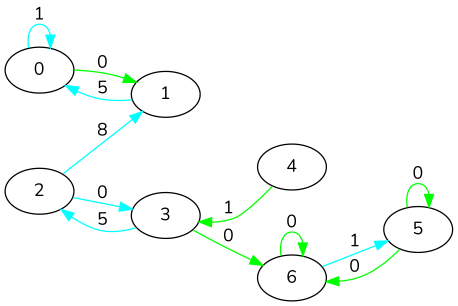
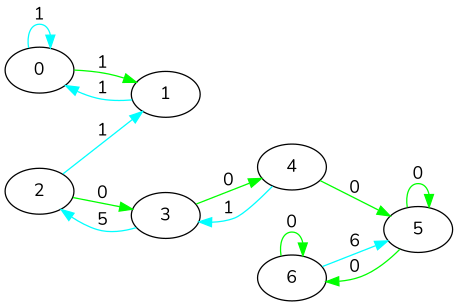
  digraph {
    fontname=Nunito
    rankdir=LR
    node [fontname=Nunito]
    edge [color=green fontname=Nunito]
    0
    1
    2
    3
    4
    5
    6
    0 -> 0 [color=cyan label=1]
-   0 -> 1 [label=0]
-   1 -> 0 [color=cyan label=5]
-   2 -> 1 [color=cyan label=8]
-   2 -> 3 [color=cyan label=0]
+   0 -> 1 [label=1]
+   1 -> 0 [color=cyan label=1]
+   2 -> 1 [color=cyan label=1]
+   2 -> 3 [label=0]
    3 -> 2 [color=cyan label=5]
-   3 -> 6 [label=0]
-   4 -> 3 [label=1]
+   3 -> 4 [label=0]
+   4 -> 3 [color=cyan label=1]
+   4 -> 5 [label=0]
    5 -> 5 [label=0]
    5 -> 6 [label=0]
-   6 -> 5 [color=cyan label=1]
+   6 -> 5 [color=cyan label=6]
    6 -> 6 [label=0]
  }
